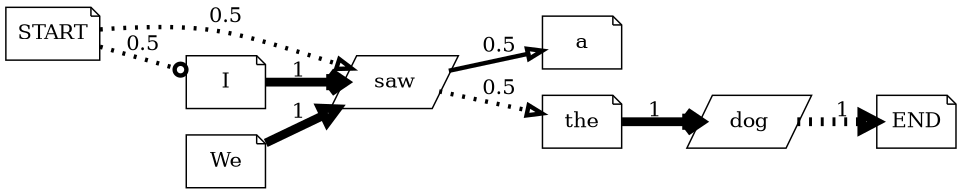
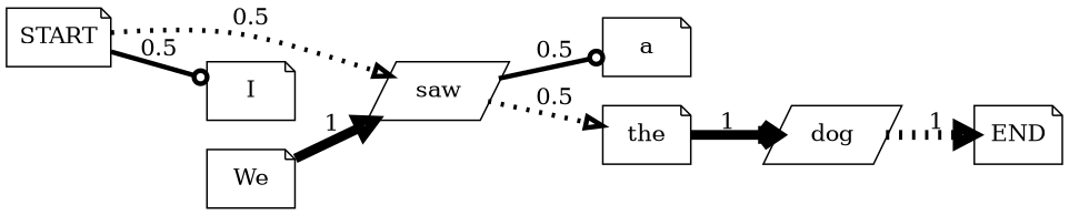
  digraph {
    rankdir=LR
    node [shape=note]
    edge [arrowhead=onormal penwidth=6 style=dotted]
    dog [shape=parallelogram]
    END
    saw [shape=parallelogram]
    I
    a
    the
    START
    We
    dog -> END [label=1]
-   saw -> a [label=0.5 penwidth=3 style=bold]
+   saw -> a [arrowhead=odot label=0.5 penwidth=3 style=bold]
    saw -> the [label=0.5 penwidth=3]
-   I -> saw [arrowhead=vee label=1 style=bold]
    the -> dog [arrowhead=vee label=1 style=bold]
    START -> saw [label=0.5 penwidth=3]
-   START -> I [arrowhead=odot label=0.5 penwidth=3]
+   START -> I [arrowhead=odot label=0.5 penwidth=3 style=bold]
    We -> saw [label=1 style=bold]
  }
